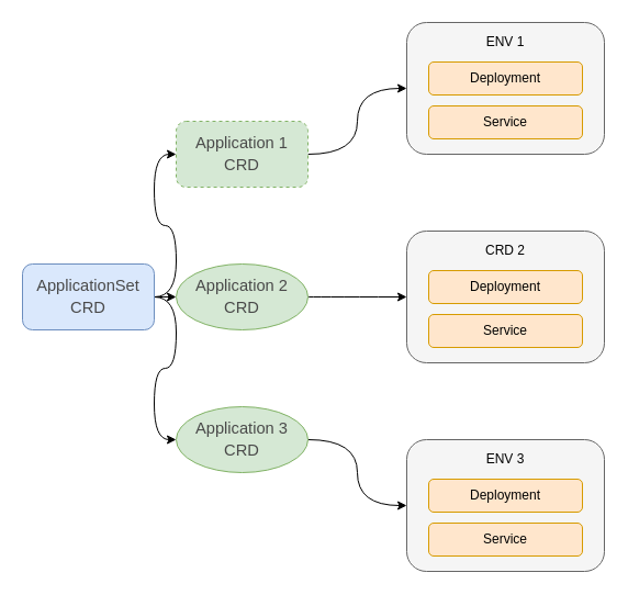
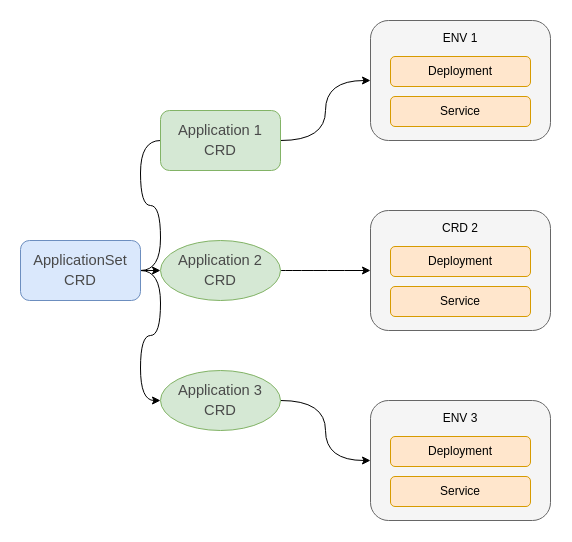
  <mxCell id="0" />
  <mxCell id="1" parent="0" />
- <mxCell id="2" style="edgeStyle=orthogonalEdgeStyle;rounded=0;orthogonalLoop=1;jettySize=auto;html=1;exitX=1;exitY=0.5;exitDx=0;exitDy=0;entryX=0;entryY=0.5;entryDx=0;entryDy=0;curved=1;" edge="1" parent="1" source="5" target="7"><mxGeometry relative="1" as="geometry" /></mxCell>
+ <mxCell id="2" style="edgeStyle=orthogonalEdgeStyle;rounded=0;orthogonalLoop=1;jettySize=auto;html=1;exitX=1;exitY=0.5;exitDx=0;exitDy=0;entryX=0;entryY=0.5;entryDx=0;entryDy=0;curved=1;endArrow=none;" edge="1" parent="1" source="5" target="7"><mxGeometry relative="1" as="geometry" /></mxCell>
  <mxCell id="3" style="edgeStyle=orthogonalEdgeStyle;curved=1;rounded=0;orthogonalLoop=1;jettySize=auto;html=1;exitX=1;exitY=0.5;exitDx=0;exitDy=0;entryX=0;entryY=0.5;entryDx=0;entryDy=0;" edge="1" parent="1" source="5" target="9"><mxGeometry relative="1" as="geometry" /></mxCell>
  <mxCell id="4" style="edgeStyle=orthogonalEdgeStyle;curved=1;rounded=0;orthogonalLoop=1;jettySize=auto;html=1;exitX=1;exitY=0.5;exitDx=0;exitDy=0;entryX=0;entryY=0.5;entryDx=0;entryDy=0;" edge="1" parent="1" source="5" target="11"><mxGeometry relative="1" as="geometry" /></mxCell>
  <mxCell id="5" value="&lt;span data-copy-origin=&quot;https://shimo.im&quot; data-docs-delta=&quot;[[20,&amp;quot;ApplicationSet&amp;quot;]]&quot;&gt;&lt;p style=&quot;line-height: 130%; margin-bottom: 0pt; margin-top: 0pt; font-size: 11pt; color: rgb(73, 73, 73);&quot; class=&quot;ql-direction-ltr&quot;&gt;&lt;span class=&quot;ql-author-18520334&quot;&gt;ApplicationSet&lt;/span&gt;&lt;/p&gt;&lt;p style=&quot;line-height: 130%; margin-bottom: 0pt; margin-top: 0pt; font-size: 11pt; color: rgb(73, 73, 73);&quot; class=&quot;ql-direction-ltr&quot;&gt;&lt;span class=&quot;ql-author-18520334&quot;&gt;CRD&lt;/span&gt;&lt;/p&gt;&lt;/span&gt;" style="rounded=1;whiteSpace=wrap;html=1;fillColor=#dae8fc;strokeColor=#6c8ebf;" vertex="1" parent="1"><mxGeometry x="20" y="240" width="120" height="60" as="geometry" /></mxCell>
  <mxCell id="6" style="edgeStyle=orthogonalEdgeStyle;curved=1;rounded=0;orthogonalLoop=1;jettySize=auto;html=1;exitX=1;exitY=0.5;exitDx=0;exitDy=0;entryX=0;entryY=0.5;entryDx=0;entryDy=0;" edge="1" parent="1" source="7" target="12"><mxGeometry relative="1" as="geometry" /></mxCell>
- <mxCell id="7" value="&lt;span data-copy-origin=&quot;https://shimo.im&quot; data-docs-delta=&quot;[[20,&amp;quot;ApplicationSet&amp;quot;]]&quot;&gt;&lt;p style=&quot;line-height: 130%; margin-bottom: 0pt; margin-top: 0pt; font-size: 11pt; color: rgb(73, 73, 73);&quot; class=&quot;ql-direction-ltr&quot;&gt;&lt;span class=&quot;ql-author-18520334&quot;&gt;Application 1&lt;/span&gt;&lt;/p&gt;&lt;p style=&quot;line-height: 130%; margin-bottom: 0pt; margin-top: 0pt; font-size: 11pt; color: rgb(73, 73, 73);&quot; class=&quot;ql-direction-ltr&quot;&gt;&lt;span class=&quot;ql-author-18520334&quot;&gt;CRD&lt;/span&gt;&lt;/p&gt;&lt;/span&gt;" style="rounded=1;whiteSpace=wrap;html=1;fillColor=#d5e8d4;strokeColor=#82b366;dashed=1;" vertex="1" parent="1"><mxGeometry x="160" y="110" width="120" height="60" as="geometry" /></mxCell>
+ <mxCell id="7" value="&lt;span data-copy-origin=&quot;https://shimo.im&quot; data-docs-delta=&quot;[[20,&amp;quot;ApplicationSet&amp;quot;]]&quot;&gt;&lt;p style=&quot;line-height: 130%; margin-bottom: 0pt; margin-top: 0pt; font-size: 11pt; color: rgb(73, 73, 73);&quot; class=&quot;ql-direction-ltr&quot;&gt;&lt;span class=&quot;ql-author-18520334&quot;&gt;Application 1&lt;/span&gt;&lt;/p&gt;&lt;p style=&quot;line-height: 130%; margin-bottom: 0pt; margin-top: 0pt; font-size: 11pt; color: rgb(73, 73, 73);&quot; class=&quot;ql-direction-ltr&quot;&gt;&lt;span class=&quot;ql-author-18520334&quot;&gt;CRD&lt;/span&gt;&lt;/p&gt;&lt;/span&gt;" style="rounded=1;whiteSpace=wrap;html=1;fillColor=#d5e8d4;strokeColor=#82b366;" vertex="1" parent="1"><mxGeometry x="160" y="110" width="120" height="60" as="geometry" /></mxCell>
  <mxCell id="8" style="edgeStyle=orthogonalEdgeStyle;curved=1;rounded=0;orthogonalLoop=1;jettySize=auto;html=1;exitX=1;exitY=0.5;exitDx=0;exitDy=0;" edge="1" parent="1" source="9" target="16"><mxGeometry relative="1" as="geometry" /></mxCell>
  <mxCell id="9" value="&lt;span data-copy-origin=&quot;https://shimo.im&quot; data-docs-delta=&quot;[[20,&amp;quot;ApplicationSet&amp;quot;]]&quot;&gt;&lt;p style=&quot;line-height: 130%; margin-bottom: 0pt; margin-top: 0pt; font-size: 11pt; color: rgb(73, 73, 73);&quot; class=&quot;ql-direction-ltr&quot;&gt;&lt;span class=&quot;ql-author-18520334&quot;&gt;Application 2&lt;/span&gt;&lt;/p&gt;&lt;p style=&quot;line-height: 130%; margin-bottom: 0pt; margin-top: 0pt; font-size: 11pt; color: rgb(73, 73, 73);&quot; class=&quot;ql-direction-ltr&quot;&gt;&lt;span class=&quot;ql-author-18520334&quot;&gt;CRD&lt;/span&gt;&lt;/p&gt;&lt;/span&gt;" style="ellipse;whiteSpace=wrap;html=1;fillColor=#d5e8d4;strokeColor=#82b366;" vertex="1" parent="1"><mxGeometry x="160" y="240" width="120" height="60" as="geometry" /></mxCell>
  <mxCell id="10" style="edgeStyle=orthogonalEdgeStyle;curved=1;rounded=0;orthogonalLoop=1;jettySize=auto;html=1;exitX=1;exitY=0.5;exitDx=0;exitDy=0;entryX=0;entryY=0.5;entryDx=0;entryDy=0;" edge="1" parent="1" source="11" target="20"><mxGeometry relative="1" as="geometry" /></mxCell>
  <mxCell id="11" value="&lt;span data-copy-origin=&quot;https://shimo.im&quot; data-docs-delta=&quot;[[20,&amp;quot;ApplicationSet&amp;quot;]]&quot;&gt;&lt;p style=&quot;line-height: 130%; margin-bottom: 0pt; margin-top: 0pt; font-size: 11pt; color: rgb(73, 73, 73);&quot; class=&quot;ql-direction-ltr&quot;&gt;&lt;span class=&quot;ql-author-18520334&quot;&gt;Application 3&lt;/span&gt;&lt;/p&gt;&lt;p style=&quot;line-height: 130%; margin-bottom: 0pt; margin-top: 0pt; font-size: 11pt; color: rgb(73, 73, 73);&quot; class=&quot;ql-direction-ltr&quot;&gt;&lt;span class=&quot;ql-author-18520334&quot;&gt;CRD&lt;/span&gt;&lt;/p&gt;&lt;/span&gt;" style="ellipse;whiteSpace=wrap;html=1;fillColor=#d5e8d4;strokeColor=#82b366;" vertex="1" parent="1"><mxGeometry x="160" y="370" width="120" height="60" as="geometry" /></mxCell>
  <mxCell id="12" value="" style="rounded=1;whiteSpace=wrap;html=1;fillColor=#f5f5f5;fontColor=#333333;strokeColor=#666666;" vertex="1" parent="1"><mxGeometry x="370" y="20" width="180" height="120" as="geometry" /></mxCell>
  <mxCell id="13" value="Deployment" style="rounded=1;whiteSpace=wrap;html=1;fillColor=#ffe6cc;strokeColor=#d79b00;" vertex="1" parent="1"><mxGeometry x="390" y="56" width="140" height="30" as="geometry" /></mxCell>
  <mxCell id="14" value="Service" style="rounded=1;whiteSpace=wrap;html=1;fillColor=#ffe6cc;strokeColor=#d79b00;" vertex="1" parent="1"><mxGeometry x="390" y="96" width="140" height="30" as="geometry" /></mxCell>
  <mxCell id="15" value="ENV 1" style="text;html=1;strokeColor=none;fillColor=none;align=center;verticalAlign=middle;whiteSpace=wrap;rounded=0;" vertex="1" parent="1"><mxGeometry x="430" y="23" width="60" height="30" as="geometry" /></mxCell>
  <mxCell id="16" value="" style="rounded=1;whiteSpace=wrap;html=1;fillColor=#f5f5f5;fontColor=#333333;strokeColor=#666666;" vertex="1" parent="1"><mxGeometry x="370" y="210" width="180" height="120" as="geometry" /></mxCell>
  <mxCell id="17" value="Deployment" style="rounded=1;whiteSpace=wrap;html=1;fillColor=#ffe6cc;strokeColor=#d79b00;" vertex="1" parent="1"><mxGeometry x="390" y="246" width="140" height="30" as="geometry" /></mxCell>
  <mxCell id="18" value="Service" style="rounded=1;whiteSpace=wrap;html=1;fillColor=#ffe6cc;strokeColor=#d79b00;" vertex="1" parent="1"><mxGeometry x="390" y="286" width="140" height="30" as="geometry" /></mxCell>
  <mxCell id="19" value="CRD 2" style="text;html=1;strokeColor=none;fillColor=none;align=center;verticalAlign=middle;whiteSpace=wrap;rounded=0;" vertex="1" parent="1"><mxGeometry x="430" y="213" width="60" height="30" as="geometry" /></mxCell>
  <mxCell id="20" value="" style="rounded=1;whiteSpace=wrap;html=1;fillColor=#f5f5f5;fontColor=#333333;strokeColor=#666666;" vertex="1" parent="1"><mxGeometry x="370" y="400" width="180" height="120" as="geometry" /></mxCell>
  <mxCell id="21" value="Deployment" style="rounded=1;whiteSpace=wrap;html=1;fillColor=#ffe6cc;strokeColor=#d79b00;" vertex="1" parent="1"><mxGeometry x="390" y="436" width="140" height="30" as="geometry" /></mxCell>
  <mxCell id="22" value="Service" style="rounded=1;whiteSpace=wrap;html=1;fillColor=#ffe6cc;strokeColor=#d79b00;" vertex="1" parent="1"><mxGeometry x="390" y="476" width="140" height="30" as="geometry" /></mxCell>
  <mxCell id="23" value="ENV 3" style="text;html=1;strokeColor=none;fillColor=none;align=center;verticalAlign=middle;whiteSpace=wrap;rounded=0;" vertex="1" parent="1"><mxGeometry x="430" y="403" width="60" height="30" as="geometry" /></mxCell>
